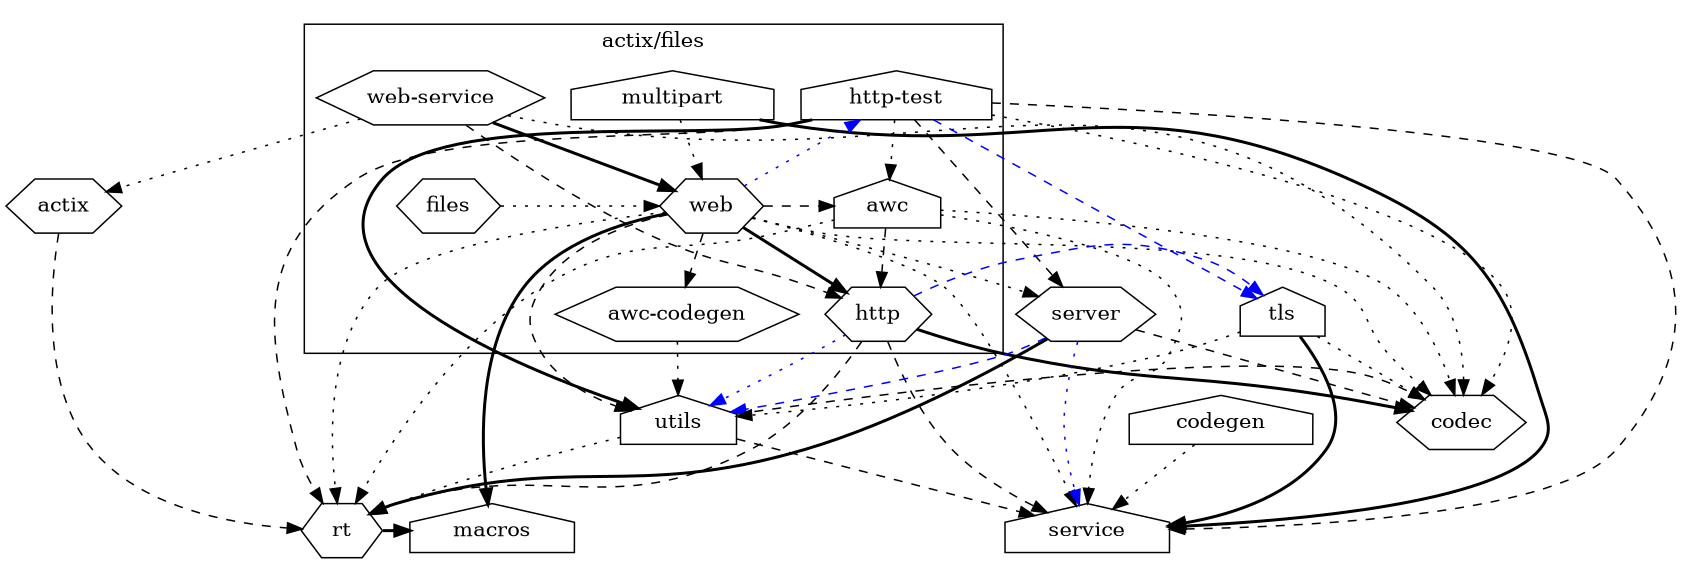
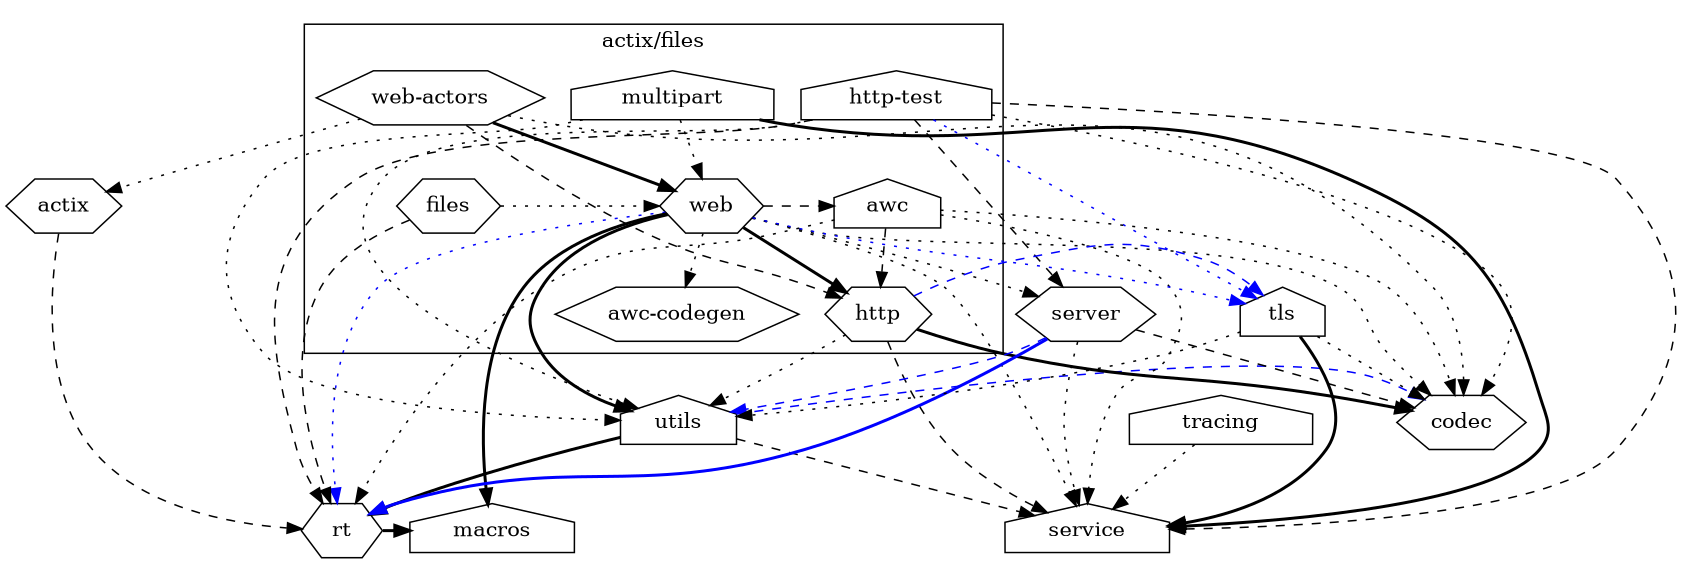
  digraph {
    node [shape=hexagon]
    edge [style=dotted]
    codec
    utils [shape=house]
    service [shape=house]
    rt
    macros [shape=house]
    multipart [shape=house]
-   "web-actors" [label="web-service"]
+   "web-actors"
    "http-test" [shape=house]
    awc [shape=house]
    web
    files
    http
    n13 [label="awc-codegen"]
    actix
    server
    tls [shape=house]
-   tracing [shape=house label=codegen]
+   tracing [shape=house]
    subgraph sub_1 {
      rank=same
      codec
      utils
    }
    subgraph sub_2 {
      rank=same
      service
      rt
      macros
    }
    subgraph cluster_3 {
      label="actix/files"
      subgraph sub_4 {
        label="actix/web"
        rank=same
        multipart
        "web-actors"
        "http-test"
      }
      subgraph sub_5 {
        label="actix/web"
        rank=same
        awc
        web
        files
      }
      subgraph sub_6 {
        label="actix/web"
        rank=same
        http
        n13
      }
    }
-   utils -> codec [style=dashed]
+   utils -> codec [style=dashed color=blue]
    utils -> service [style=dashed]
-   utils -> rt
+   utils -> rt [style=bold]
    rt -> macros [style=bold]
-   n13 -> utils
+   multipart -> utils
    multipart -> service [style=bold]
    multipart -> web
    "web-actors" -> codec
    "web-actors" -> web [style=bold]
    "web-actors" -> http [style=dashed]
    "web-actors" -> actix
    "http-test" -> codec
-   "http-test" -> utils [style=bold]
+   "http-test" -> utils
    "http-test" -> service [style=dashed]
    "http-test" -> rt [style=dashed]
-   "http-test" -> awc
    "http-test" -> server [style=dashed]
-   "http-test" -> tls [color=blue style=dashed]
+   "http-test" -> tls [color=blue]
    awc -> codec
    awc -> service
    awc -> rt
    awc -> http [style=dashed]
    web -> codec
-   web -> utils [style=dashed]
+   web -> utils [style=bold]
    web -> service
-   web -> rt
+   web -> rt [color=blue]
    web -> macros [style=bold]
    web -> awc [style=dashed]
    web -> http [style=bold]
-   web -> n13 [style=dashed]
+   web -> n13
    web -> server
-   web -> "http-test" [color=blue]
+   web -> tls [color=blue]
    files -> web
    http -> codec [style=bold]
-   http -> utils [color=blue]
+   http -> utils
    http -> service [style=dashed]
-   http -> rt [style=dashed]
+   files -> rt [style=dashed]
    http -> tls [color=blue style=dashed]
    actix -> rt [style=dashed]
    server -> codec [style=dashed]
    server -> utils [color=blue style=dashed]
-   server -> service [color=blue]
-   server -> rt [style=bold]
+   server -> service
+   server -> rt [style=bold color=blue]
    tls -> codec
    tls -> utils
    tls -> service [style=bold]
    tracing -> service
  }
